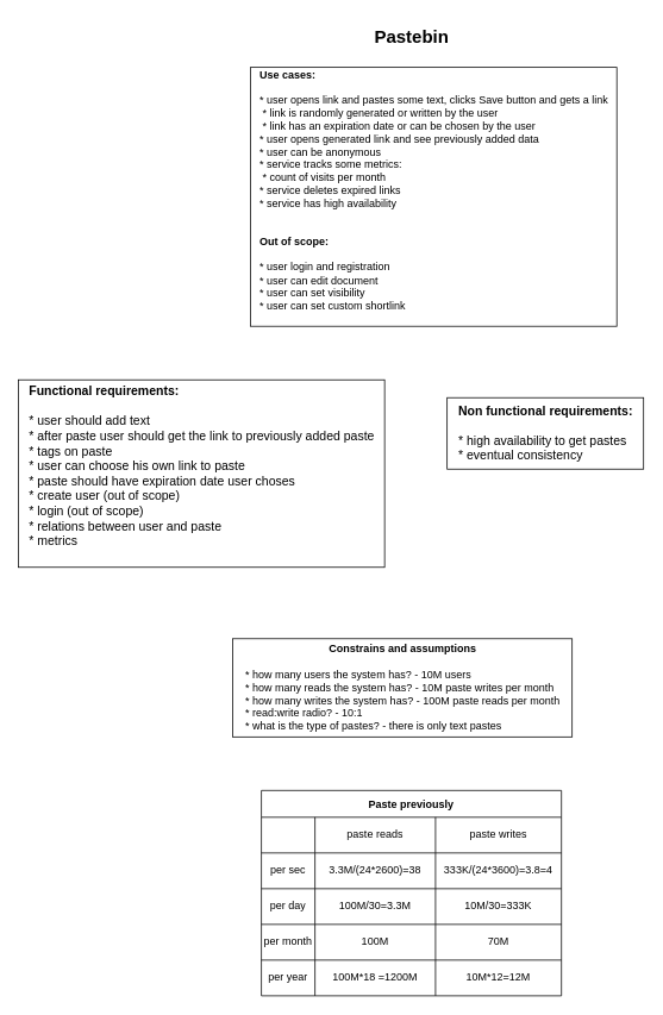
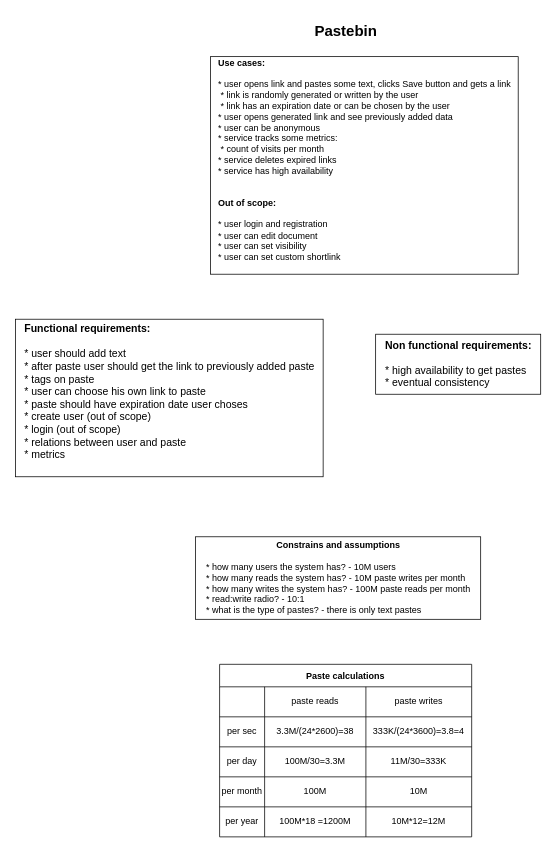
  <mxCell id="0" />
  <mxCell id="1" parent="0" />
  <mxCell id="2" value="&lt;b&gt;&lt;font style=&quot;font-size: 20px;&quot;&gt;Pastebin&lt;/font&gt;&lt;/b&gt;" style="text;html=1;resizable=0;autosize=1;align=center;verticalAlign=middle;points=[];fillColor=none;strokeColor=none;rounded=0;" parent="1" vertex="1"><mxGeometry x="405" y="20" width="110" height="40" as="geometry" /></mxCell>
  <mxCell id="3" value="&lt;div style=&quot;text-align: left;&quot;&gt;&lt;b&gt;Functional requirements:&lt;/b&gt;&lt;/div&gt;&lt;br&gt;&lt;div style=&quot;text-align: left;&quot;&gt;* user should add text&lt;/div&gt;&lt;div style=&quot;text-align: left;&quot;&gt;* after paste user should get the link to previously added paste&lt;/div&gt;&lt;div style=&quot;text-align: left;&quot;&gt;* tags on paste&lt;/div&gt;&lt;div style=&quot;text-align: left;&quot;&gt;* user can choose his own link to paste&lt;/div&gt;&lt;div style=&quot;text-align: left;&quot;&gt;* paste should have expiration date user choses&lt;/div&gt;&lt;div style=&quot;text-align: left;&quot;&gt;* create user (out of scope)&lt;/div&gt;&lt;div style=&quot;text-align: left;&quot;&gt;* login (out of scope)&lt;/div&gt;&lt;div style=&quot;text-align: left;&quot;&gt;* relations between user and paste&lt;/div&gt;&lt;div style=&quot;text-align: left;&quot;&gt;* metrics&lt;/div&gt;&lt;div style=&quot;text-align: left;&quot;&gt;&lt;br&gt;&lt;/div&gt;" style="text;html=1;align=center;verticalAlign=middle;resizable=0;points=[];autosize=1;strokeColor=default;fillColor=default;fontSize=14;" parent="1" vertex="1"><mxGeometry x="20" y="425" width="410" height="210" as="geometry" /></mxCell>
  <mxCell id="4" value="&lt;div style=&quot;text-align: left;&quot;&gt;&lt;b&gt;Non functional requirements:&lt;/b&gt;&lt;/div&gt;&lt;div style=&quot;text-align: left;&quot;&gt;&lt;b&gt;&lt;br&gt;&lt;/b&gt;&lt;/div&gt;&lt;div style=&quot;text-align: left;&quot;&gt;* high availability to get pastes&lt;/div&gt;&lt;div style=&quot;text-align: left;&quot;&gt;* eventual consistency&lt;/div&gt;" style="text;html=1;align=center;verticalAlign=middle;resizable=0;points=[];autosize=1;strokeColor=default;fillColor=default;fontSize=14;" parent="1" vertex="1"><mxGeometry x="500" y="445" width="220" height="80" as="geometry" /></mxCell>
  <mxCell id="5" value="&lt;div style=&quot;&quot;&gt;&lt;div style=&quot;&quot;&gt;&lt;div style=&quot;text-align: left;&quot;&gt;&lt;b&gt;Use cases:&lt;/b&gt;&lt;/div&gt;&lt;div style=&quot;text-align: left;&quot;&gt;&lt;br&gt;&lt;/div&gt;&lt;div style=&quot;&quot;&gt;&lt;div style=&quot;&quot;&gt;&lt;div style=&quot;text-align: left;&quot;&gt;* user opens link and pastes some text, clicks Save button and gets a link&lt;/div&gt;&lt;div style=&quot;text-align: left;&quot;&gt;&lt;span style=&quot;white-space: pre;&quot;&gt; * link is randomly generated or written by the user&lt;/span&gt;&lt;br&gt;&lt;/div&gt;&lt;div style=&quot;text-align: left;&quot;&gt;&lt;span style=&quot;white-space: pre;&quot;&gt;&lt;span style=&quot;white-space: pre;&quot;&gt; * link has an expiration date or can be &lt;/span&gt;chosen by the user&lt;/span&gt;&lt;/div&gt;&lt;div style=&quot;text-align: left;&quot;&gt;&lt;span style=&quot;white-space: pre;&quot;&gt;* user opens generated link and see previously added data&lt;/span&gt;&lt;/div&gt;&lt;div style=&quot;text-align: left;&quot;&gt;&lt;span style=&quot;white-space: pre;&quot;&gt;* user can be anonymous&lt;/span&gt; &lt;/div&gt;&lt;div style=&quot;text-align: left;&quot;&gt;&lt;span style=&quot;white-space: pre;&quot;&gt;* service tracks some metrics:&lt;/span&gt;&lt;/div&gt;&lt;div style=&quot;text-align: left;&quot;&gt;&lt;span style=&quot;white-space: pre;&quot;&gt; * count of visits per month&lt;/span&gt;&lt;br&gt;&lt;/div&gt;&lt;div style=&quot;text-align: left;&quot;&gt;&lt;span style=&quot;white-space: pre;&quot;&gt;* service deletes expired links&lt;/span&gt;&lt;/div&gt;&lt;div style=&quot;text-align: left;&quot;&gt;&lt;span style=&quot;white-space: pre;&quot;&gt;* service has high availability&lt;/span&gt;&lt;/div&gt;&lt;div style=&quot;text-align: left;&quot;&gt;&lt;span style=&quot;white-space: pre;&quot;&gt;&lt;br&gt;&lt;/span&gt;&lt;/div&gt;&lt;div style=&quot;text-align: left;&quot;&gt;&lt;span style=&quot;white-space: pre;&quot;&gt;&lt;br&gt;&lt;/span&gt;&lt;/div&gt;&lt;div style=&quot;text-align: left;&quot;&gt;&lt;span style=&quot;white-space: pre;&quot;&gt;&lt;b&gt;Out of scope:&lt;/b&gt;&lt;/span&gt;&lt;/div&gt;&lt;div style=&quot;text-align: left;&quot;&gt;&lt;span style=&quot;white-space: pre;&quot;&gt;&lt;br&gt;&lt;/span&gt;&lt;/div&gt;&lt;div style=&quot;text-align: left;&quot;&gt;&lt;span style=&quot;white-space: pre;&quot;&gt;* user login and registration&lt;/span&gt;&lt;/div&gt;&lt;div style=&quot;text-align: left;&quot;&gt;&lt;span style=&quot;white-space: pre;&quot;&gt;* user can edit document&lt;/span&gt;&lt;/div&gt;&lt;div style=&quot;text-align: left;&quot;&gt;&lt;span style=&quot;white-space: pre;&quot;&gt;* user can set visibility&lt;/span&gt;&lt;/div&gt;&lt;div style=&quot;text-align: left;&quot;&gt;&lt;span style=&quot;white-space: pre;&quot;&gt;* user can set custom shortlink&lt;/span&gt;&lt;/div&gt;&lt;div style=&quot;text-align: left;&quot;&gt;&lt;span style=&quot;white-space: pre;&quot;&gt;&lt;br&gt;&lt;/span&gt;&lt;/div&gt;&lt;/div&gt;&lt;/div&gt;&lt;/div&gt;&lt;/div&gt;" style="text;html=1;align=center;verticalAlign=middle;resizable=0;points=[];autosize=1;strokeColor=default;fillColor=default;shadow=0;sketch=0;rounded=0;glass=0;gradientColor=none;fillStyle=auto;" vertex="1" parent="1"><mxGeometry x="280" y="75" width="410" height="290" as="geometry" /></mxCell>
  <mxCell id="6" value="&lt;b&gt;Constrains and assumptions&lt;/b&gt;&lt;br&gt;&lt;br&gt;&lt;div style=&quot;text-align: left;&quot;&gt;* how many users the system has? - 10M users&amp;nbsp;&lt;/div&gt;&lt;div style=&quot;text-align: left;&quot;&gt;* how many reads the system has? - 10M paste writes per month&lt;/div&gt;&lt;div style=&quot;text-align: left;&quot;&gt;* how many writes the system has? - 100M paste reads per month&lt;/div&gt;&lt;div style=&quot;text-align: left;&quot;&gt;* read:write radio? - 10:1&lt;/div&gt;&lt;div style=&quot;text-align: left;&quot;&gt;* what is the type of pastes? - there is only text pastes&lt;/div&gt;" style="text;html=1;align=center;verticalAlign=middle;resizable=0;points=[];autosize=1;strokeColor=default;fillColor=default;" vertex="1" parent="1"><mxGeometry x="260" y="715" width="380" height="110" as="geometry" /></mxCell>
- <mxCell id="7" value="Paste previously" style="shape=table;startSize=30;container=1;collapsible=0;childLayout=tableLayout;fontStyle=1;align=center;rounded=0;shadow=0;glass=0;sketch=0;fillStyle=auto;strokeColor=default;fillColor=default;gradientColor=none;" vertex="1" parent="1"><mxGeometry x="292" y="885" width="336" height="230.0" as="geometry" /></mxCell>
+ <mxCell id="7" value="Paste calculations" style="shape=table;startSize=30;container=1;collapsible=0;childLayout=tableLayout;fontStyle=1;align=center;rounded=0;shadow=0;glass=0;sketch=0;fillStyle=auto;strokeColor=default;fillColor=default;gradientColor=none;" vertex="1" parent="1"><mxGeometry x="292" y="885" width="336" height="230.0" as="geometry" /></mxCell>
  <mxCell id="8" value="" style="shape=tableRow;horizontal=0;startSize=0;swimlaneHead=0;swimlaneBody=0;top=0;left=0;bottom=0;right=0;collapsible=0;dropTarget=0;fillColor=none;points=[[0,0.5],[1,0.5]];portConstraint=eastwest;rounded=0;shadow=0;glass=0;sketch=0;fillStyle=auto;strokeColor=default;" vertex="1" parent="7"><mxGeometry y="30" width="336" height="40" as="geometry" /></mxCell>
  <mxCell id="9" value="" style="shape=partialRectangle;html=1;whiteSpace=wrap;connectable=0;fillColor=none;top=0;left=0;bottom=0;right=0;overflow=hidden;rounded=0;shadow=0;glass=0;sketch=0;fillStyle=auto;strokeColor=default;" vertex="1" parent="8"><mxGeometry width="60" height="40" as="geometry"><mxRectangle width="60" height="40" as="alternateBounds" /></mxGeometry></mxCell>
  <mxCell id="10" value="paste reads" style="shape=partialRectangle;html=1;whiteSpace=wrap;connectable=0;fillColor=none;top=0;left=0;bottom=0;right=0;overflow=hidden;rounded=0;shadow=0;glass=0;sketch=0;fillStyle=auto;strokeColor=default;" vertex="1" parent="8"><mxGeometry x="60" width="135" height="40" as="geometry"><mxRectangle width="135" height="40" as="alternateBounds" /></mxGeometry></mxCell>
  <mxCell id="11" value="paste writes" style="shape=partialRectangle;html=1;whiteSpace=wrap;connectable=0;fillColor=none;top=0;left=0;bottom=0;right=0;overflow=hidden;rounded=0;shadow=0;glass=0;sketch=0;fillStyle=auto;strokeColor=default;" vertex="1" parent="8"><mxGeometry x="195" width="141" height="40" as="geometry"><mxRectangle width="141" height="40" as="alternateBounds" /></mxGeometry></mxCell>
  <mxCell id="12" value="" style="shape=tableRow;horizontal=0;startSize=0;swimlaneHead=0;swimlaneBody=0;top=0;left=0;bottom=0;right=0;collapsible=0;dropTarget=0;fillColor=none;points=[[0,0.5],[1,0.5]];portConstraint=eastwest;rounded=0;shadow=0;glass=0;sketch=0;fillStyle=auto;strokeColor=default;" vertex="1" parent="7"><mxGeometry y="70" width="336" height="40" as="geometry" /></mxCell>
  <mxCell id="13" value="per sec" style="shape=partialRectangle;html=1;whiteSpace=wrap;connectable=0;fillColor=none;top=0;left=0;bottom=0;right=0;overflow=hidden;rounded=0;shadow=0;glass=0;sketch=0;fillStyle=auto;strokeColor=default;" vertex="1" parent="12"><mxGeometry width="60" height="40" as="geometry"><mxRectangle width="60" height="40" as="alternateBounds" /></mxGeometry></mxCell>
  <mxCell id="14" value="3.3M/(24*2600)=38" style="shape=partialRectangle;html=1;whiteSpace=wrap;connectable=0;fillColor=none;top=0;left=0;bottom=0;right=0;overflow=hidden;rounded=0;shadow=0;glass=0;sketch=0;fillStyle=auto;strokeColor=default;" vertex="1" parent="12"><mxGeometry x="60" width="135" height="40" as="geometry"><mxRectangle width="135" height="40" as="alternateBounds" /></mxGeometry></mxCell>
  <mxCell id="15" value="333K/(24*3600)=3.8=4" style="shape=partialRectangle;html=1;whiteSpace=wrap;connectable=0;fillColor=none;top=0;left=0;bottom=0;right=0;overflow=hidden;rounded=0;shadow=0;glass=0;sketch=0;fillStyle=auto;strokeColor=default;" vertex="1" parent="12"><mxGeometry x="195" width="141" height="40" as="geometry"><mxRectangle width="141" height="40" as="alternateBounds" /></mxGeometry></mxCell>
  <mxCell id="16" value="" style="shape=tableRow;horizontal=0;startSize=0;swimlaneHead=0;swimlaneBody=0;top=0;left=0;bottom=0;right=0;collapsible=0;dropTarget=0;fillColor=none;points=[[0,0.5],[1,0.5]];portConstraint=eastwest;rounded=0;shadow=0;glass=0;sketch=0;fillStyle=auto;strokeColor=default;" vertex="1" parent="7"><mxGeometry y="110" width="336" height="40" as="geometry" /></mxCell>
  <mxCell id="17" value="per day" style="shape=partialRectangle;html=1;whiteSpace=wrap;connectable=0;fillColor=none;top=0;left=0;bottom=0;right=0;overflow=hidden;rounded=0;shadow=0;glass=0;sketch=0;fillStyle=auto;strokeColor=default;" vertex="1" parent="16"><mxGeometry width="60" height="40" as="geometry"><mxRectangle width="60" height="40" as="alternateBounds" /></mxGeometry></mxCell>
  <mxCell id="18" value="100M/30=3.3M" style="shape=partialRectangle;html=1;whiteSpace=wrap;connectable=0;fillColor=none;top=0;left=0;bottom=0;right=0;overflow=hidden;rounded=0;shadow=0;glass=0;sketch=0;fillStyle=auto;strokeColor=default;" vertex="1" parent="16"><mxGeometry x="60" width="135" height="40" as="geometry"><mxRectangle width="135" height="40" as="alternateBounds" /></mxGeometry></mxCell>
- <mxCell id="19" value="10M/30=333K" style="shape=partialRectangle;html=1;whiteSpace=wrap;connectable=0;fillColor=none;top=0;left=0;bottom=0;right=0;overflow=hidden;rounded=0;shadow=0;glass=0;sketch=0;fillStyle=auto;strokeColor=default;" vertex="1" parent="16"><mxGeometry x="195" width="141" height="40" as="geometry"><mxRectangle width="141" height="40" as="alternateBounds" /></mxGeometry></mxCell>
+ <mxCell id="19" value="11M/30=333K" style="shape=partialRectangle;html=1;whiteSpace=wrap;connectable=0;fillColor=none;top=0;left=0;bottom=0;right=0;overflow=hidden;rounded=0;shadow=0;glass=0;sketch=0;fillStyle=auto;strokeColor=default;" vertex="1" parent="16"><mxGeometry x="195" width="141" height="40" as="geometry"><mxRectangle width="141" height="40" as="alternateBounds" /></mxGeometry></mxCell>
  <mxCell id="20" style="shape=tableRow;horizontal=0;startSize=0;swimlaneHead=0;swimlaneBody=0;top=0;left=0;bottom=0;right=0;collapsible=0;dropTarget=0;fillColor=none;points=[[0,0.5],[1,0.5]];portConstraint=eastwest;rounded=0;shadow=0;glass=0;sketch=0;fillStyle=auto;strokeColor=default;" vertex="1" parent="7"><mxGeometry y="150" width="336" height="40" as="geometry" /></mxCell>
  <mxCell id="21" value="per month" style="shape=partialRectangle;html=1;whiteSpace=wrap;connectable=0;fillColor=none;top=0;left=0;bottom=0;right=0;overflow=hidden;rounded=0;shadow=0;glass=0;sketch=0;fillStyle=auto;strokeColor=default;" vertex="1" parent="20"><mxGeometry width="60" height="40" as="geometry"><mxRectangle width="60" height="40" as="alternateBounds" /></mxGeometry></mxCell>
  <mxCell id="22" value="100M" style="shape=partialRectangle;html=1;whiteSpace=wrap;connectable=0;fillColor=none;top=0;left=0;bottom=0;right=0;overflow=hidden;rounded=0;shadow=0;glass=0;sketch=0;fillStyle=auto;strokeColor=default;" vertex="1" parent="20"><mxGeometry x="60" width="135" height="40" as="geometry"><mxRectangle width="135" height="40" as="alternateBounds" /></mxGeometry></mxCell>
- <mxCell id="23" value="70M" style="shape=partialRectangle;html=1;whiteSpace=wrap;connectable=0;fillColor=none;top=0;left=0;bottom=0;right=0;overflow=hidden;rounded=0;shadow=0;glass=0;sketch=0;fillStyle=auto;strokeColor=default;" vertex="1" parent="20"><mxGeometry x="195" width="141" height="40" as="geometry"><mxRectangle width="141" height="40" as="alternateBounds" /></mxGeometry></mxCell>
+ <mxCell id="23" value="10M" style="shape=partialRectangle;html=1;whiteSpace=wrap;connectable=0;fillColor=none;top=0;left=0;bottom=0;right=0;overflow=hidden;rounded=0;shadow=0;glass=0;sketch=0;fillStyle=auto;strokeColor=default;" vertex="1" parent="20"><mxGeometry x="195" width="141" height="40" as="geometry"><mxRectangle width="141" height="40" as="alternateBounds" /></mxGeometry></mxCell>
  <mxCell id="24" style="shape=tableRow;horizontal=0;startSize=0;swimlaneHead=0;swimlaneBody=0;top=0;left=0;bottom=0;right=0;collapsible=0;dropTarget=0;fillColor=none;points=[[0,0.5],[1,0.5]];portConstraint=eastwest;rounded=0;shadow=0;glass=0;sketch=0;fillStyle=auto;strokeColor=default;" vertex="1" parent="7"><mxGeometry y="190" width="336" height="40" as="geometry" /></mxCell>
  <mxCell id="25" value="per year" style="shape=partialRectangle;html=1;whiteSpace=wrap;connectable=0;fillColor=none;top=0;left=0;bottom=0;right=0;overflow=hidden;rounded=0;shadow=0;glass=0;sketch=0;fillStyle=auto;strokeColor=default;" vertex="1" parent="24"><mxGeometry width="60" height="40" as="geometry"><mxRectangle width="60" height="40" as="alternateBounds" /></mxGeometry></mxCell>
  <mxCell id="26" value="100M*18 =1200M" style="shape=partialRectangle;html=1;whiteSpace=wrap;connectable=0;fillColor=none;top=0;left=0;bottom=0;right=0;overflow=hidden;rounded=0;shadow=0;glass=0;sketch=0;fillStyle=auto;strokeColor=default;" vertex="1" parent="24"><mxGeometry x="60" width="135" height="40" as="geometry"><mxRectangle width="135" height="40" as="alternateBounds" /></mxGeometry></mxCell>
  <mxCell id="27" value="10M*12=12M" style="shape=partialRectangle;html=1;whiteSpace=wrap;connectable=0;fillColor=none;top=0;left=0;bottom=0;right=0;overflow=hidden;rounded=0;shadow=0;glass=0;sketch=0;fillStyle=auto;strokeColor=default;" vertex="1" parent="24"><mxGeometry x="195" width="141" height="40" as="geometry"><mxRectangle width="141" height="40" as="alternateBounds" /></mxGeometry></mxCell>
